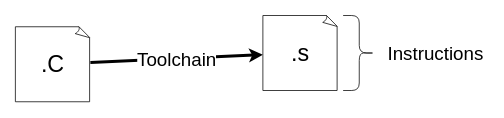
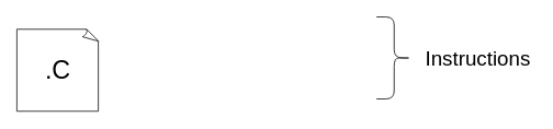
  <mxCell id="0" />
  <mxCell id="1" parent="0" />
- <mxCell id="2" value="Toolchain" style="edgeStyle=none;html=1;fontSize=25;strokeWidth=4;" edge="1" parent="1" source="3" target="4"><mxGeometry relative="1" as="geometry" /></mxCell>
  <mxCell id="3" value="&lt;font style=&quot;font-size: 31px&quot;&gt;.C&lt;/font&gt;" style="whiteSpace=wrap;html=1;shape=mxgraph.basic.document" vertex="1" parent="1"><mxGeometry x="20" y="35" width="100" height="100" as="geometry" /></mxCell>
- <mxCell id="4" value="&lt;font style=&quot;font-size: 31px&quot;&gt;.s&lt;/font&gt;" style="whiteSpace=wrap;html=1;shape=mxgraph.basic.document" vertex="1" parent="1"><mxGeometry x="350" y="20" width="100" height="100" as="geometry" /></mxCell>
  <mxCell id="5" value="" style="shape=curlyBracket;whiteSpace=wrap;html=1;rounded=1;flipH=1;fontSize=31;" vertex="1" parent="1"><mxGeometry x="457" y="20" width="43" height="100" as="geometry" /></mxCell>
  <mxCell id="6" value="Instructions" style="text;html=1;align=center;verticalAlign=middle;resizable=0;points=[];autosize=1;strokeColor=none;fillColor=none;fontSize=25;" vertex="1" parent="1"><mxGeometry x="510" y="50" width="140" height="40" as="geometry" /></mxCell>
